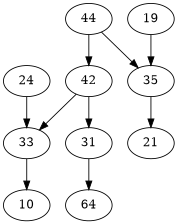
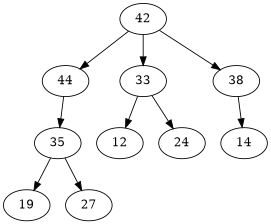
  digraph {
    n1 [label=44]
    n2 [label=42]
    n3 [label=35]
    n4 [label=33]
-   n5 [label=31]
+   n5 [label=38]
    n6 [label=19]
-   n7 [label=21]
-   n8 [label=10]
+   n7 [label=27]
+   n8 [label=12]
    n9 [label=24]
-   n10 [label=64]
-   n1 -> n2
+   n10 [label=14]
+   n2 -> n1
    n1 -> n3
    n2 -> n4
    n2 -> n5
-   n6 -> n3
+   n3 -> n6
    n3 -> n7
    n4 -> n8
-   n9 -> n4
+   n4 -> n9
    n5 -> n10
  }
